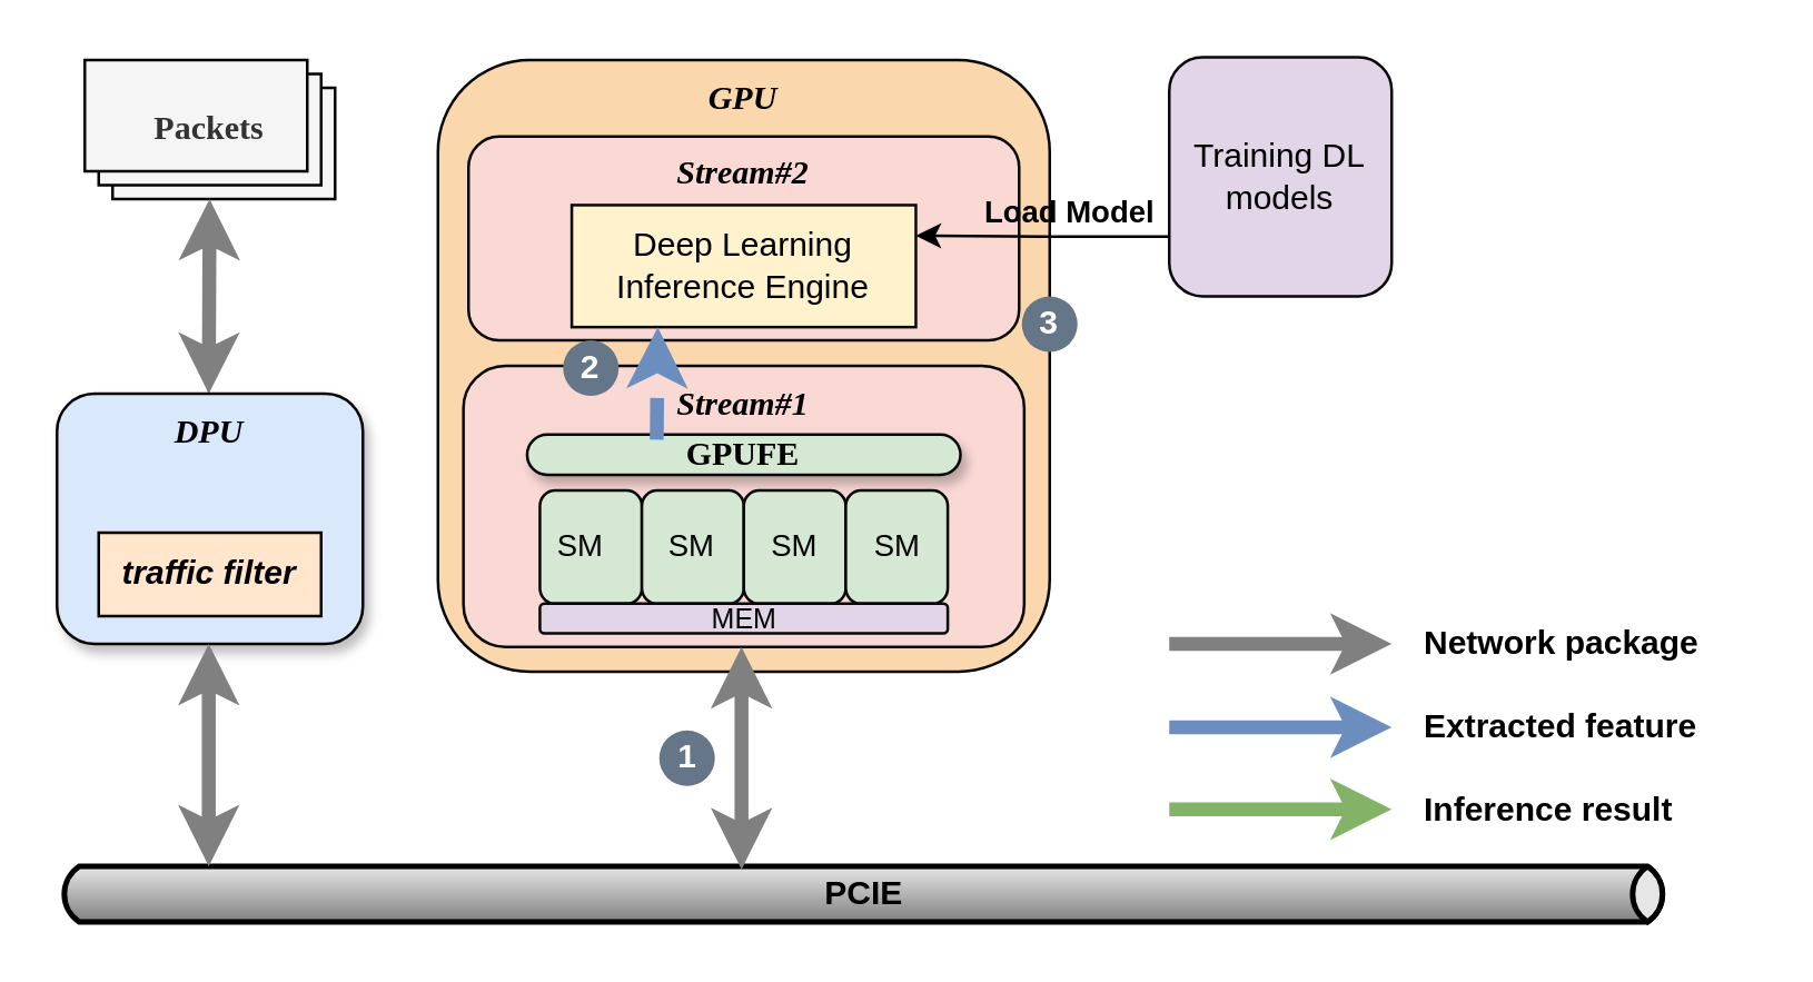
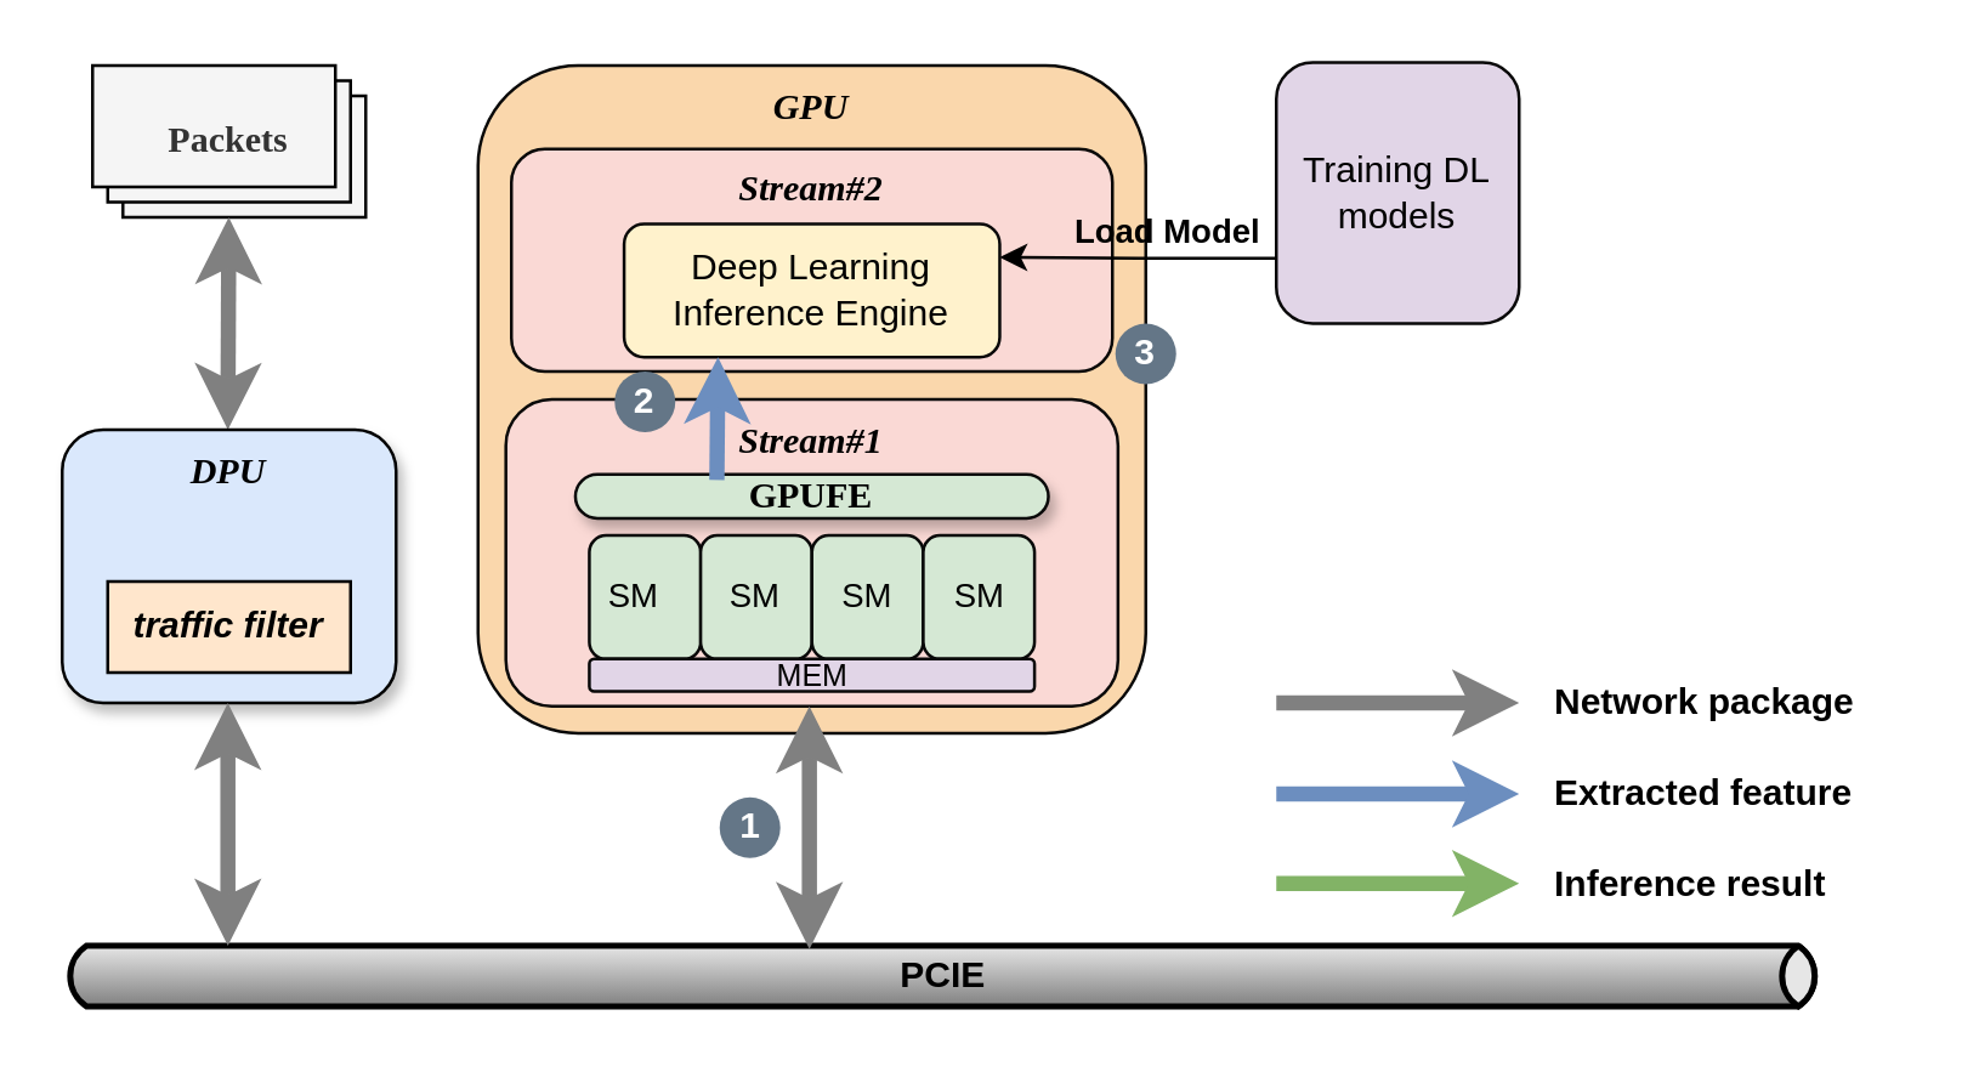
  <mxCell id="0" />
  <mxCell id="1" parent="0" />
  <mxCell id="2" value="" style="group" parent="1" vertex="1" connectable="0"><mxGeometry x="20" y="20" width="610" height="311" as="geometry" /></mxCell>
  <mxCell id="3" value="Packets" style="verticalLabelPosition=middle;verticalAlign=middle;html=1;shape=mxgraph.basic.layered_rect;dx=10;outlineConnect=0;whiteSpace=wrap;horizontal=1;fontStyle=1;labelPosition=center;align=center;fontFamily=Times New Roman;fillColor=#f5f5f5;fontColor=#333333;strokeColor=#000000;fontSize=12;" parent="2" vertex="1"><mxGeometry x="10" y="1.0" width="90" height="50" as="geometry" /></mxCell>
  <mxCell id="4" value="&lt;font style=&quot;font-size: 12px;&quot;&gt;PCIE&lt;/font&gt;" style="strokeWidth=2;strokeColor=#000000;dashed=0;align=center;html=1;fontSize=12;shape=mxgraph.eip.messageChannel;fontStyle=1" parent="2" vertex="1"><mxGeometry y="291" width="580" height="20" as="geometry" /></mxCell>
  <mxCell id="5" value="Training DL models" style="rounded=1;whiteSpace=wrap;html=1;fillColor=#e1d5e7;strokeColor=#080808;fontSize=12;fontStyle=0" parent="2" vertex="1"><mxGeometry x="400" width="80" height="86" as="geometry" /></mxCell>
  <mxCell id="6" value="Network package" style="text;whiteSpace=wrap;verticalAlign=middle;fontSize=12;fontStyle=1" parent="2" vertex="1"><mxGeometry x="490" y="201.0" width="120" height="20" as="geometry" /></mxCell>
  <mxCell id="7" value="Extracted feature" style="text;whiteSpace=wrap;verticalAlign=middle;fontSize=12;fontStyle=1" parent="2" vertex="1"><mxGeometry x="490" y="231.0" width="120" height="20" as="geometry" /></mxCell>
  <mxCell id="8" value="Inference result" style="text;whiteSpace=wrap;verticalAlign=middle;fontSize=12;fontStyle=1" parent="2" vertex="1"><mxGeometry x="490" y="261.0" width="120" height="20" as="geometry" /></mxCell>
  <mxCell id="9" value="" style="endArrow=classic;html=1;rounded=0;endFill=1;endSize=6;fillColor=#dae8fc;strokeColor=#6c8ebf;strokeWidth=5;fontSize=12;fontStyle=1" parent="2" edge="1"><mxGeometry width="50" height="50" relative="1" as="geometry"><mxPoint x="400" y="241.0" as="sourcePoint" /><mxPoint x="480" y="241.0" as="targetPoint" /></mxGeometry></mxCell>
  <mxCell id="10" value="" style="endArrow=classic;html=1;rounded=0;endFill=1;endSize=6;fillColor=#f0a30a;strokeColor=#808080;strokeWidth=5;fontSize=12;fontStyle=1" parent="2" edge="1"><mxGeometry width="50" height="50" relative="1" as="geometry"><mxPoint x="400" y="211.0" as="sourcePoint" /><mxPoint x="480" y="211.0" as="targetPoint" /></mxGeometry></mxCell>
  <mxCell id="11" value="" style="endArrow=classic;html=1;rounded=0;endFill=1;endSize=6;fillColor=#d5e8d4;strokeColor=#82b366;strokeWidth=5;fontSize=12;fontStyle=1" parent="2" edge="1"><mxGeometry width="50" height="50" relative="1" as="geometry"><mxPoint x="400" y="270.5" as="sourcePoint" /><mxPoint x="480" y="270.5" as="targetPoint" /></mxGeometry></mxCell>
  <mxCell id="12" value="" style="endArrow=classic;html=1;rounded=0;endFill=1;endSize=6;fillColor=#f0a30a;strokeColor=#808080;strokeWidth=5;startArrow=classic;startFill=1;fontSize=12;fontStyle=1" parent="2" source="3" edge="1"><mxGeometry width="50" height="50" relative="1" as="geometry"><mxPoint x="54.58" y="71.0" as="sourcePoint" /><mxPoint x="54.58" y="121.0" as="targetPoint" /></mxGeometry></mxCell>
  <mxCell id="13" value="DPU" style="rounded=1;whiteSpace=wrap;html=1;fontStyle=3;fontFamily=Times New Roman;labelBackgroundColor=none;labelBorderColor=none;verticalAlign=top;fillColor=#dae8fc;strokeColor=#000000;shadow=1;fontSize=12;container=0;" parent="2" vertex="1"><mxGeometry y="121" width="110" height="90" as="geometry" /></mxCell>
  <mxCell id="14" value="traffic filter" style="rounded=0;whiteSpace=wrap;html=1;fillColor=#ffe6cc;strokeColor=#000000;fontSize=12;fontStyle=3" parent="2" vertex="1"><mxGeometry x="15" y="171" width="80" height="30" as="geometry" /></mxCell>
  <mxCell id="15" value="" style="group;fontSize=12;fontStyle=2" parent="2" vertex="1" connectable="0"><mxGeometry x="137" y="1" width="220" height="261.11" as="geometry" /></mxCell>
  <mxCell id="16" value="GPU&lt;br style=&quot;font-size: 12px;&quot;&gt;" style="rounded=1;whiteSpace=wrap;html=1;fillColor=#fad7ac;strokeColor=#080808;verticalAlign=top;container=0;fontFamily=Times New Roman;fontStyle=3;fontSize=12;" parent="15" vertex="1"><mxGeometry width="220" height="220.0" as="geometry" /></mxCell>
  <mxCell id="17" value="Stream#1" style="rounded=1;whiteSpace=wrap;html=1;fillColor=#fad9d5;strokeColor=#080808;verticalAlign=top;container=0;fontFamily=Times New Roman;fontStyle=3;fontSize=12;" parent="15" vertex="1"><mxGeometry x="9.17" y="110" width="201.67" height="101.11" as="geometry" /></mxCell>
  <mxCell id="18" value="GPUFE" style="rounded=1;whiteSpace=wrap;html=1;arcSize=50;fillColor=#d5e8d4;strokeColor=#080808;shadow=1;fillStyle=auto;container=0;fontFamily=Times New Roman;fontStyle=1;fontSize=12;" parent="15" vertex="1"><mxGeometry x="32.083" y="134.742" width="155.833" height="14.458" as="geometry" /></mxCell>
  <mxCell id="19" value="SM&lt;span style=&quot;white-space: pre; font-size: 11px;&quot;&gt;&#09;&lt;/span&gt;" style="rounded=1;whiteSpace=wrap;html=1;fillColor=#d5e8d4;strokeColor=#080808;fontStyle=0;container=0;fontSize=11;" parent="15" vertex="1"><mxGeometry x="36.667" y="154.804" width="36.667" height="40.727" as="geometry" /></mxCell>
  <mxCell id="20" value="SM" style="rounded=1;whiteSpace=wrap;html=1;fillColor=#d5e8d4;strokeColor=#080808;fontStyle=0;container=0;fontSize=11;" parent="15" vertex="1"><mxGeometry x="73.333" y="154.804" width="36.667" height="40.727" as="geometry" /></mxCell>
  <mxCell id="21" value="SM" style="rounded=1;whiteSpace=wrap;html=1;fillColor=#d5e8d4;strokeColor=#080808;fontStyle=0;container=0;fontSize=11;" parent="15" vertex="1"><mxGeometry x="110.0" y="154.796" width="36.667" height="40.727" as="geometry" /></mxCell>
  <mxCell id="22" value="SM" style="rounded=1;whiteSpace=wrap;html=1;fillColor=#d5e8d4;strokeColor=#080808;fontStyle=0;container=0;fontSize=11;" parent="15" vertex="1"><mxGeometry x="146.667" y="154.804" width="36.667" height="40.727" as="geometry" /></mxCell>
  <mxCell id="23" value="MEM" style="rounded=1;whiteSpace=wrap;html=1;fillColor=#e1d5e7;strokeColor=#080808;fontStyle=0;container=0;fontSize=10;" parent="15" vertex="1"><mxGeometry x="36.667" y="195.523" width="146.667" height="10.695" as="geometry" /></mxCell>
  <mxCell id="24" value="Stream#2" style="rounded=1;whiteSpace=wrap;html=1;fillColor=#fad9d5;strokeColor=#080808;verticalAlign=top;container=0;fontFamily=Times New Roman;fontStyle=3;fontSize=12;" parent="15" vertex="1"><mxGeometry x="11" y="27.49" width="198" height="73.315" as="geometry" /></mxCell>
- <mxCell id="25" value="Deep Learning Inference Engine" style="whiteSpace=wrap;html=1;fillColor=#fff2cc;strokeColor=#080808;fontSize=12;fontStyle=0;container=0;rounded=0;" parent="15" vertex="1"><mxGeometry x="48.125" y="52.182" width="123.75" height="43.879" as="geometry" /></mxCell>
- <mxCell id="26" value="" style="endArrow=classic;html=1;rounded=0;endFill=1;endSize=6;fillColor=#dae8fc;strokeColor=#6c8ebf;strokeWidth=5;entryX=0.25;entryY=1;entryDx=0;entryDy=0;exitX=0.299;exitY=0.125;exitDx=0;exitDy=0;fontSize=12;fontStyle=1;exitPerimeter=0;dashed=1;" parent="15" source="18" target="25" edge="1"><mxGeometry width="50" height="50" relative="1" as="geometry"><mxPoint x="240" y="89.38" as="sourcePoint" /><mxPoint x="240" y="130.63" as="targetPoint" /></mxGeometry></mxCell>
+ <mxCell id="25" value="Deep Learning Inference Engine" style="rounded=1;whiteSpace=wrap;html=1;fillColor=#fff2cc;strokeColor=#080808;fontSize=12;fontStyle=0;container=0;" parent="15" vertex="1"><mxGeometry x="48.125" y="52.182" width="123.75" height="43.879" as="geometry" /></mxCell>
+ <mxCell id="26" value="" style="endArrow=classic;html=1;rounded=0;endFill=1;endSize=6;fillColor=#dae8fc;strokeColor=#6c8ebf;strokeWidth=5;entryX=0.25;entryY=1;entryDx=0;entryDy=0;exitX=0.299;exitY=0.125;exitDx=0;exitDy=0;fontSize=12;fontStyle=1;exitPerimeter=0;" parent="15" source="18" target="25" edge="1"><mxGeometry width="50" height="50" relative="1" as="geometry"><mxPoint x="240" y="89.38" as="sourcePoint" /><mxPoint x="240" y="130.63" as="targetPoint" /></mxGeometry></mxCell>
  <mxCell id="27" value="2" style="ellipse;whiteSpace=wrap;html=1;aspect=fixed;fillColor=#647687;strokeColor=none;fontColor=#ffffff;fontSize=12;fontStyle=1" parent="15" vertex="1"><mxGeometry x="45" y="100.8" width="20" height="20" as="geometry" /></mxCell>
  <mxCell id="28" value="1" style="ellipse;whiteSpace=wrap;html=1;aspect=fixed;fillColor=#647687;strokeColor=none;fontColor=#ffffff;fontSize=12;fontStyle=1" parent="15" vertex="1"><mxGeometry x="79.59" y="241.11" width="20" height="20" as="geometry" /></mxCell>
  <mxCell id="29" value="" style="endArrow=classic;html=1;rounded=0;endFill=1;endSize=6;fillColor=#f0a30a;strokeColor=#808080;strokeWidth=5;exitX=0;exitY=0;exitDx=210;exitDy=0;exitPerimeter=0;startArrow=classic;startFill=1;fontSize=12;fontStyle=1" parent="15" edge="1"><mxGeometry width="50" height="50" relative="1" as="geometry"><mxPoint x="109.17" y="291.11" as="sourcePoint" /><mxPoint x="109.17" y="211.11" as="targetPoint" /></mxGeometry></mxCell>
  <mxCell id="30" value="" style="endArrow=classic;html=1;rounded=0;endFill=1;endSize=6;fillColor=#f0a30a;strokeColor=#808080;strokeWidth=5;exitX=0;exitY=0;exitDx=210;exitDy=0;exitPerimeter=0;startArrow=classic;startFill=1;fontSize=12;fontStyle=1" parent="2" edge="1"><mxGeometry width="50" height="50" relative="1" as="geometry"><mxPoint x="54.58" y="291" as="sourcePoint" /><mxPoint x="54.58" y="211" as="targetPoint" /></mxGeometry></mxCell>
  <mxCell id="31" style="edgeStyle=orthogonalEdgeStyle;rounded=0;orthogonalLoop=1;jettySize=auto;html=1;exitX=0;exitY=0.75;exitDx=0;exitDy=0;entryX=1;entryY=0.25;entryDx=0;entryDy=0;fontSize=12;fontStyle=1" parent="2" source="5" target="25" edge="1"><mxGeometry relative="1" as="geometry" /></mxCell>
  <mxCell id="32" value="Load Model" style="edgeLabel;html=1;align=center;verticalAlign=bottom;resizable=0;points=[];labelBackgroundColor=none;fontStyle=1;fontSize=11;" parent="31" vertex="1" connectable="0"><mxGeometry x="-0.201" y="-1" relative="1" as="geometry"><mxPoint as="offset" /></mxGeometry></mxCell>
  <mxCell id="33" value="3" style="ellipse;whiteSpace=wrap;html=1;aspect=fixed;fillColor=#647687;strokeColor=none;fontColor=#ffffff;fontSize=12;fontStyle=1" parent="2" vertex="1"><mxGeometry x="347" y="86.0" width="20" height="20" as="geometry" /></mxCell>
